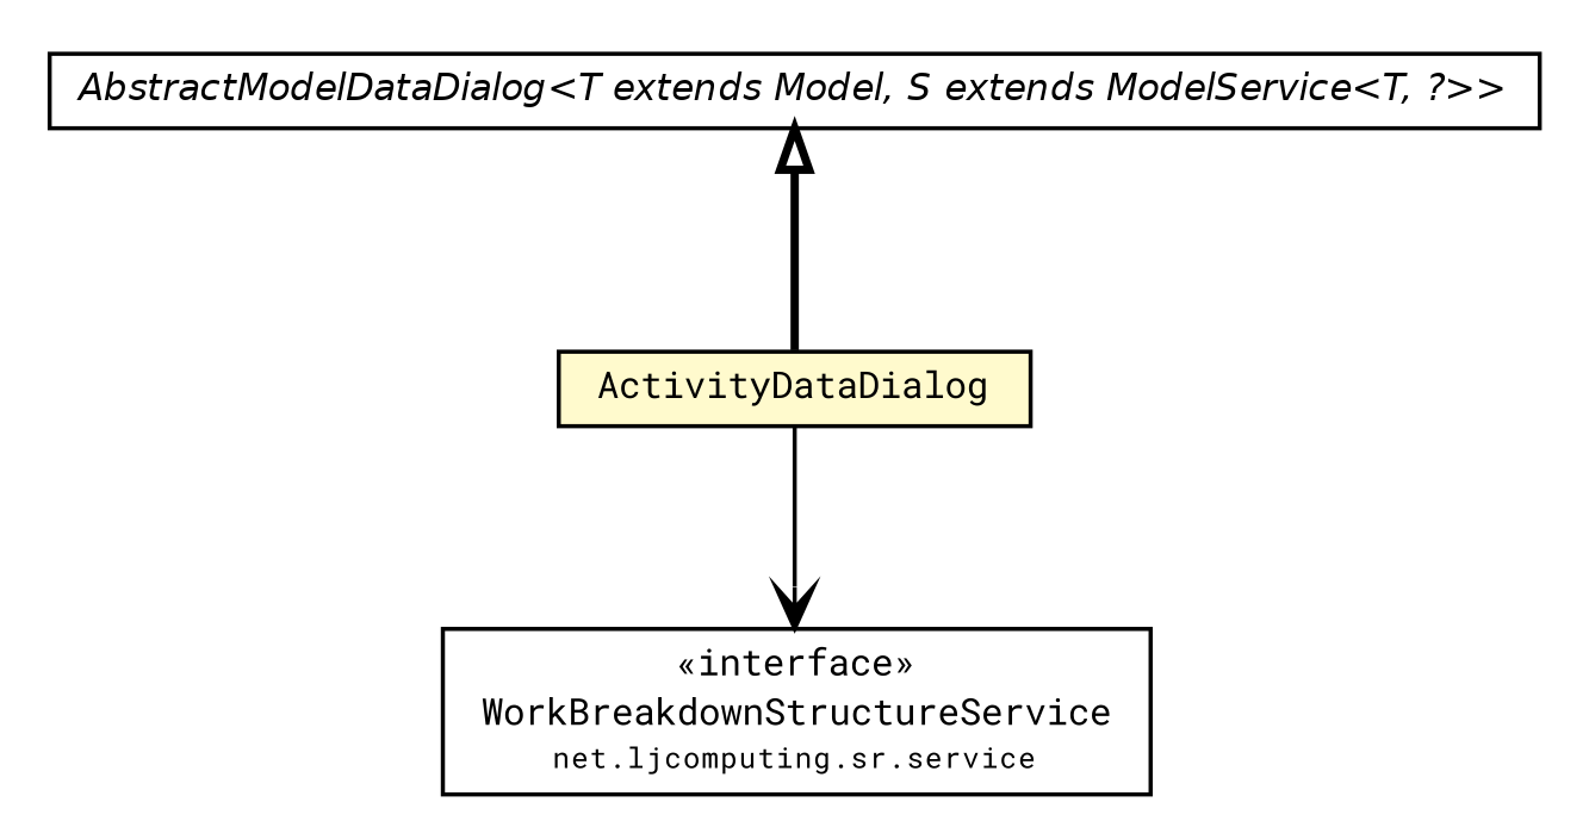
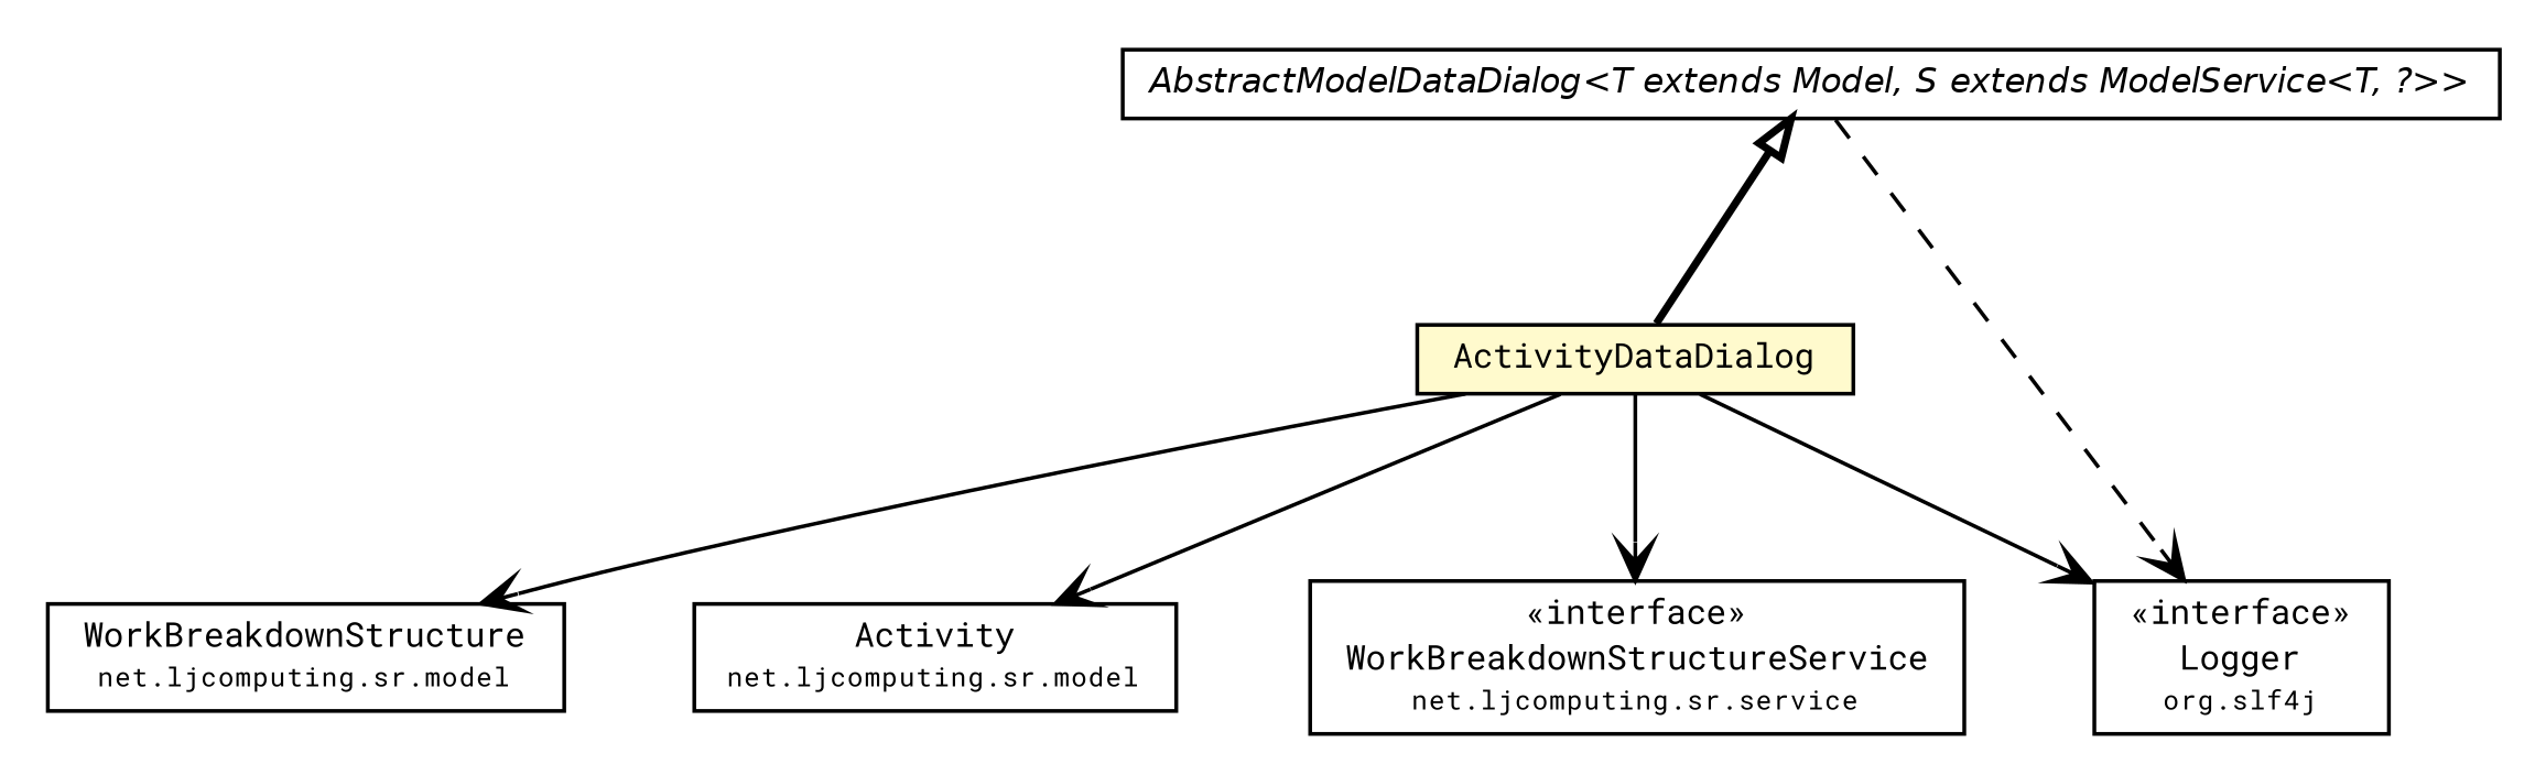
  digraph {
    fontname="Roboto Mono"
    nodesep=0.25
    ranksep=0.5
    node [fontcolor=black fontname="Roboto Mono" fontsize=9.0 shape=plaintext]
    edge [arrowhead=open color=black fontcolor=black fontname="Roboto Mono" fontsize=10.0 headport=p labelfontname=Helvetica labelfontsize=10 style=solid tailport=p]
    n1 [label=<<table title="net.ljcomputing.sr.fx.dialog.ActivityDataDialog" border="0" cellborder="1" cellspacing="0" cellpadding="2" port="p" bgcolor="lemonChiffon" href="./ActivityDataDialog.html"> 		<tr><td><table border="0" cellspacing="0" cellpadding="1"> <tr><td align="center" balign="center"> ActivityDataDialog </td></tr> 		</table></td></tr> 		</table>>]
+   n2 [label=<<table title="net.ljcomputing.sr.model.WorkBreakdownStructure" border="0" cellborder="1" cellspacing="0" cellpadding="2" port="p" href="../../model/WorkBreakdownStructure.html"> 		<tr><td><table border="0" cellspacing="0" cellpadding="1"> <tr><td align="center" balign="center"> WorkBreakdownStructure </td></tr> <tr><td align="center" balign="center"><font point-size="7.0"> net.ljcomputing.sr.model </font></td></tr> 		</table></td></tr> 		</table>>]
+   n3 [label=<<table title="net.ljcomputing.sr.model.Activity" border="0" cellborder="1" cellspacing="0" cellpadding="2" port="p" href="../../model/Activity.html"> 		<tr><td><table border="0" cellspacing="0" cellpadding="1"> <tr><td align="center" balign="center"> Activity </td></tr> <tr><td align="center" balign="center"><font point-size="7.0"> net.ljcomputing.sr.model </font></td></tr> 		</table></td></tr> 		</table>>]
    n4 [label=<<table title="net.ljcomputing.sr.service.WorkBreakdownStructureService" border="0" cellborder="1" cellspacing="0" cellpadding="2" port="p" href="../../service/WorkBreakdownStructureService.html"> 		<tr><td><table border="0" cellspacing="0" cellpadding="1"> <tr><td align="center" balign="center"> &#171;interface&#187; </td></tr> <tr><td align="center" balign="center"> WorkBreakdownStructureService </td></tr> <tr><td align="center" balign="center"><font point-size="7.0"> net.ljcomputing.sr.service </font></td></tr> 		</table></td></tr> 		</table>>]
+   n5 [label=<<table title="org.slf4j.Logger" border="0" cellborder="1" cellspacing="0" cellpadding="2" port="p" href="http://www.slf4j.org/apidocs/org/slf4j/Logger.html"> 		<tr><td><table border="0" cellspacing="0" cellpadding="1"> <tr><td align="center" balign="center"> &#171;interface&#187; </td></tr> <tr><td align="center" balign="center"> Logger </td></tr> <tr><td align="center" balign="center"><font point-size="7.0"> org.slf4j </font></td></tr> 		</table></td></tr> 		</table>>]
    n6 [label=<<table title="net.ljcomputing.sr.fx.dialog.AbstractModelDataDialog" border="0" cellborder="1" cellspacing="0" cellpadding="2" port="p" href="./AbstractModelDataDialog.html"> 		<tr><td><table border="0" cellspacing="0" cellpadding="1"> <tr><td align="center" balign="center"><font face="Helvetica-Oblique"> AbstractModelDataDialog&lt;T extends Model, S extends ModelService&lt;T, ?&gt;&gt; </font></td></tr> 		</table></td></tr> 		</table>>]
+   n1 -> n2
+   n1 -> n3
    n1 -> n4
+   n1 -> n5
    n6 -> n1 [arrowtail=empty dir=back fontsize=10 style=bold arrowhead="" color="" fontcolor=""]
+   n6 -> n5 [style=dashed]
  }
